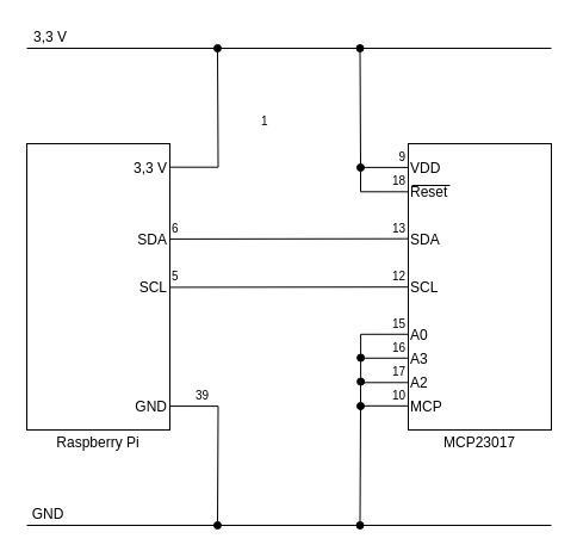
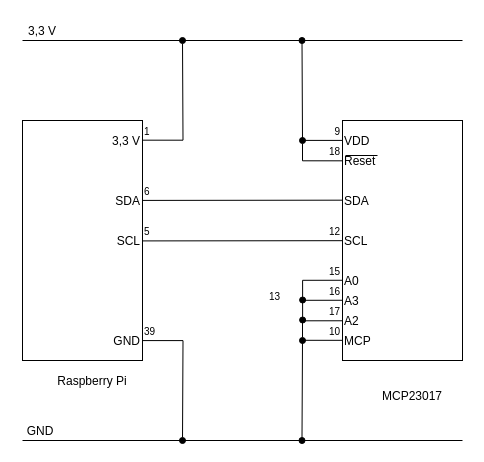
  <mxCell id="0" />
  <mxCell id="1" parent="0" />
  <mxCell id="2" value="" style="rounded=0;whiteSpace=wrap;html=1;" vertex="1" parent="1"><mxGeometry x="22" y="120" width="120" height="240" as="geometry" /></mxCell>
  <mxCell id="3" value="" style="rounded=0;whiteSpace=wrap;html=1;" vertex="1" parent="1"><mxGeometry x="342" y="120" width="120" height="240" as="geometry" /></mxCell>
  <mxCell id="4" value="" style="endArrow=none;html=1;" edge="1" parent="1"><mxGeometry width="50" height="50" relative="1" as="geometry"><mxPoint x="22" y="440" as="sourcePoint" /><mxPoint x="462" y="440" as="targetPoint" /></mxGeometry></mxCell>
  <mxCell id="5" value="" style="endArrow=oval;html=1;exitX=1;exitY=0.917;exitDx=0;exitDy=0;exitPerimeter=0;edgeStyle=orthogonalEdgeStyle;rounded=0;endFill=1;" edge="1" parent="1" source="2"><mxGeometry width="50" height="50" relative="1" as="geometry"><mxPoint x="192" y="380" as="sourcePoint" /><mxPoint x="182" y="440" as="targetPoint" /></mxGeometry></mxCell>
  <mxCell id="6" value="" style="endArrow=none;html=1;" edge="1" parent="1"><mxGeometry width="50" height="50" relative="1" as="geometry"><mxPoint x="22" y="40" as="sourcePoint" /><mxPoint x="462" y="40" as="targetPoint" /></mxGeometry></mxCell>
  <mxCell id="7" value="" style="endArrow=oval;html=1;edgeStyle=orthogonalEdgeStyle;rounded=0;endFill=1;exitX=1.001;exitY=0.082;exitDx=0;exitDy=0;exitPerimeter=0;" edge="1" parent="1" source="2"><mxGeometry width="50" height="50" relative="1" as="geometry"><mxPoint x="152" y="142" as="sourcePoint" /><mxPoint x="182" y="40" as="targetPoint" /></mxGeometry></mxCell>
  <mxCell id="8" value="" style="endArrow=oval;html=1;edgeStyle=orthogonalEdgeStyle;rounded=0;endFill=1;exitX=-0.003;exitY=0.083;exitDx=0;exitDy=0;exitPerimeter=0;" edge="1" parent="1" source="3"><mxGeometry width="50" height="50" relative="1" as="geometry"><mxPoint x="261.81" y="139.966" as="sourcePoint" /><mxPoint x="301.5" y="40" as="targetPoint" /></mxGeometry></mxCell>
  <mxCell id="9" value="" style="endArrow=oval;html=1;exitX=0.002;exitY=0.916;exitDx=0;exitDy=0;exitPerimeter=0;edgeStyle=orthogonalEdgeStyle;rounded=0;endFill=1;" edge="1" parent="1" source="3"><mxGeometry width="50" height="50" relative="1" as="geometry"><mxPoint x="261.81" y="339.966" as="sourcePoint" /><mxPoint x="301.5" y="440" as="targetPoint" /></mxGeometry></mxCell>
  <mxCell id="10" value="" style="endArrow=none;html=1;exitX=1;exitY=0.333;exitDx=0;exitDy=0;exitPerimeter=0;entryX=0.004;entryY=0.332;entryDx=0;entryDy=0;entryPerimeter=0;" edge="1" parent="1" source="2" target="3"><mxGeometry width="50" height="50" relative="1" as="geometry"><mxPoint x="143" y="198" as="sourcePoint" /><mxPoint x="242" y="164.286" as="targetPoint" /></mxGeometry></mxCell>
  <mxCell id="11" value="" style="endArrow=none;html=1;exitX=1;exitY=0.333;exitDx=0;exitDy=0;exitPerimeter=0;entryX=0.004;entryY=0.332;entryDx=0;entryDy=0;entryPerimeter=0;" edge="1" parent="1"><mxGeometry width="50" height="50" relative="1" as="geometry"><mxPoint x="142" y="240.42" as="sourcePoint" /><mxPoint x="342.48" y="240.18" as="targetPoint" /></mxGeometry></mxCell>
  <mxCell id="12" value="" style="endArrow=none;html=1;entryX=-0.003;entryY=0.168;entryDx=0;entryDy=0;entryPerimeter=0;edgeStyle=orthogonalEdgeStyle;rounded=0;endFill=0;startArrow=oval;startFill=1;" edge="1" parent="1" target="3"><mxGeometry width="50" height="50" relative="1" as="geometry"><mxPoint x="302" y="140" as="sourcePoint" /><mxPoint x="282" y="139.444" as="targetPoint" /><Array as="points"><mxPoint x="302" y="160" /></Array></mxGeometry></mxCell>
  <mxCell id="13" value="" style="endArrow=none;html=1;entryX=-0.003;entryY=0.168;entryDx=0;entryDy=0;entryPerimeter=0;edgeStyle=orthogonalEdgeStyle;rounded=0;endFill=0;startArrow=oval;startFill=1;" edge="1" parent="1"><mxGeometry width="50" height="50" relative="1" as="geometry"><mxPoint x="302" y="340" as="sourcePoint" /><mxPoint x="341.556" y="320.278" as="targetPoint" /><Array as="points"><mxPoint x="302" y="320" /></Array></mxGeometry></mxCell>
  <mxCell id="14" value="" style="endArrow=none;html=1;entryX=-0.003;entryY=0.168;entryDx=0;entryDy=0;entryPerimeter=0;edgeStyle=orthogonalEdgeStyle;rounded=0;endFill=0;startArrow=oval;startFill=1;" edge="1" parent="1"><mxGeometry width="50" height="50" relative="1" as="geometry"><mxPoint x="302.111" y="319.5" as="sourcePoint" /><mxPoint x="341.556" y="299.778" as="targetPoint" /><Array as="points"><mxPoint x="302" y="299.5" /></Array></mxGeometry></mxCell>
  <mxCell id="15" value="" style="endArrow=none;html=1;entryX=-0.003;entryY=0.168;entryDx=0;entryDy=0;entryPerimeter=0;edgeStyle=orthogonalEdgeStyle;rounded=0;endFill=0;startArrow=oval;startFill=1;" edge="1" parent="1"><mxGeometry width="50" height="50" relative="1" as="geometry"><mxPoint x="302.111" y="299.5" as="sourcePoint" /><mxPoint x="341.556" y="279.778" as="targetPoint" /><Array as="points"><mxPoint x="302" y="279.5" /></Array></mxGeometry></mxCell>
  <mxCell id="16" value="&lt;p style=&quot;line-height: 100%&quot;&gt;GND&lt;/p&gt;" style="text;html=1;strokeColor=none;fillColor=none;align=right;verticalAlign=middle;whiteSpace=wrap;rounded=0;" vertex="1" parent="1"><mxGeometry x="102" y="330" width="40" height="20" as="geometry" /></mxCell>
- <mxCell id="17" value="&lt;font style=&quot;font-size: 10px ; line-height: 100%&quot;&gt;39&lt;/font&gt;" style="text;html=1;strokeColor=none;fillColor=none;align=left;verticalAlign=bottom;whiteSpace=wrap;rounded=0;spacing=2;" vertex="1" parent="1"><mxGeometry x="162" y="320" width="40" height="20" as="geometry" /></mxCell>
+ <mxCell id="17" value="&lt;font style=&quot;font-size: 10px ; line-height: 100%&quot;&gt;39&lt;/font&gt;" style="text;html=1;strokeColor=none;fillColor=none;align=left;verticalAlign=bottom;whiteSpace=wrap;rounded=0;spacing=2;" vertex="1" parent="1"><mxGeometry x="142" y="320" width="40" height="20" as="geometry" /></mxCell>
  <mxCell id="18" value="&lt;p style=&quot;line-height: 100%&quot;&gt;SCL&lt;/p&gt;" style="text;html=1;strokeColor=none;fillColor=none;align=right;verticalAlign=middle;whiteSpace=wrap;rounded=0;" vertex="1" parent="1"><mxGeometry x="102" y="230" width="40" height="20" as="geometry" /></mxCell>
  <mxCell id="19" value="&lt;p style=&quot;line-height: 100%&quot;&gt;SDA&lt;/p&gt;" style="text;html=1;strokeColor=none;fillColor=none;align=right;verticalAlign=middle;whiteSpace=wrap;rounded=0;" vertex="1" parent="1"><mxGeometry x="102" y="190" width="40" height="20" as="geometry" /></mxCell>
  <mxCell id="20" value="&lt;p style=&quot;line-height: 100%&quot;&gt;3,3 V&lt;/p&gt;" style="text;html=1;strokeColor=none;fillColor=none;align=right;verticalAlign=middle;whiteSpace=wrap;rounded=0;" vertex="1" parent="1"><mxGeometry x="102" y="130" width="40" height="20" as="geometry" /></mxCell>
  <mxCell id="21" value="&lt;font style=&quot;font-size: 10px ; line-height: 100%&quot;&gt;5&lt;/font&gt;" style="text;html=1;strokeColor=none;fillColor=none;align=left;verticalAlign=bottom;whiteSpace=wrap;rounded=0;spacing=2;" vertex="1" parent="1"><mxGeometry x="142" y="220" width="40" height="20" as="geometry" /></mxCell>
  <mxCell id="22" value="&lt;font style=&quot;font-size: 10px ; line-height: 100%&quot;&gt;6&lt;/font&gt;" style="text;html=1;strokeColor=none;fillColor=none;align=left;verticalAlign=bottom;whiteSpace=wrap;rounded=0;spacing=2;" vertex="1" parent="1"><mxGeometry x="142" y="180" width="40" height="20" as="geometry" /></mxCell>
- <mxCell id="23" value="&lt;font style=&quot;font-size: 10px ; line-height: 100%&quot;&gt;1&lt;/font&gt;" style="text;html=1;strokeColor=none;fillColor=none;align=left;verticalAlign=bottom;whiteSpace=wrap;rounded=0;spacing=2;" vertex="1" parent="1"><mxGeometry x="217" y="90" width="40" height="20" as="geometry" /></mxCell>
+ <mxCell id="23" value="&lt;font style=&quot;font-size: 10px ; line-height: 100%&quot;&gt;1&lt;/font&gt;" style="text;html=1;strokeColor=none;fillColor=none;align=left;verticalAlign=bottom;whiteSpace=wrap;rounded=0;spacing=2;" vertex="1" parent="1"><mxGeometry x="142" y="120" width="40" height="20" as="geometry" /></mxCell>
  <mxCell id="24" value="&lt;p style=&quot;line-height: 100%&quot;&gt;MCP&lt;/p&gt;" style="text;html=1;strokeColor=none;fillColor=none;align=left;verticalAlign=middle;whiteSpace=wrap;rounded=0;" vertex="1" parent="1"><mxGeometry x="342.111" y="330" width="40" height="20" as="geometry" /></mxCell>
  <mxCell id="25" value="&lt;font style=&quot;font-size: 10px ; line-height: 100%&quot;&gt;10&lt;/font&gt;" style="text;html=1;strokeColor=none;fillColor=none;align=right;verticalAlign=bottom;whiteSpace=wrap;rounded=0;spacing=2;" vertex="1" parent="1"><mxGeometry x="302" y="320" width="40" height="20" as="geometry" /></mxCell>
  <mxCell id="26" value="&lt;p style=&quot;line-height: 100%&quot;&gt;A2&lt;/p&gt;" style="text;html=1;strokeColor=none;fillColor=none;align=left;verticalAlign=middle;whiteSpace=wrap;rounded=0;" vertex="1" parent="1"><mxGeometry x="342.111" y="310" width="40" height="20" as="geometry" /></mxCell>
  <mxCell id="27" value="&lt;p style=&quot;line-height: 100%&quot;&gt;A3&lt;/p&gt;" style="text;html=1;strokeColor=none;fillColor=none;align=left;verticalAlign=middle;whiteSpace=wrap;rounded=0;" vertex="1" parent="1"><mxGeometry x="342.111" y="290" width="40" height="20" as="geometry" /></mxCell>
  <mxCell id="28" value="&lt;p style=&quot;line-height: 100%&quot;&gt;A0&lt;/p&gt;" style="text;html=1;strokeColor=none;fillColor=none;align=left;verticalAlign=middle;whiteSpace=wrap;rounded=0;" vertex="1" parent="1"><mxGeometry x="342.111" y="270" width="40" height="20" as="geometry" /></mxCell>
  <mxCell id="29" value="&lt;p style=&quot;line-height: 100%&quot;&gt;SCL&lt;/p&gt;" style="text;html=1;strokeColor=none;fillColor=none;align=left;verticalAlign=middle;whiteSpace=wrap;rounded=0;" vertex="1" parent="1"><mxGeometry x="342.111" y="230" width="40" height="20" as="geometry" /></mxCell>
  <mxCell id="30" value="&lt;p style=&quot;line-height: 100%&quot;&gt;SDA&lt;/p&gt;" style="text;html=1;strokeColor=none;fillColor=none;align=left;verticalAlign=middle;whiteSpace=wrap;rounded=0;" vertex="1" parent="1"><mxGeometry x="342.111" y="190" width="40" height="20" as="geometry" /></mxCell>
  <mxCell id="31" value="&lt;p style=&quot;line-height: 100%&quot;&gt;&lt;span&gt;Reset&lt;/span&gt;&lt;br&gt;&lt;/p&gt;" style="text;html=1;strokeColor=none;fillColor=none;align=left;verticalAlign=middle;whiteSpace=wrap;rounded=0;" vertex="1" parent="1"><mxGeometry x="342" y="150" width="40" height="20" as="geometry" /></mxCell>
  <mxCell id="32" value="&lt;p style=&quot;line-height: 100%&quot;&gt;VDD&lt;/p&gt;" style="text;html=1;strokeColor=none;fillColor=none;align=left;verticalAlign=middle;whiteSpace=wrap;rounded=0;" vertex="1" parent="1"><mxGeometry x="342.111" y="130" width="40" height="20" as="geometry" /></mxCell>
  <mxCell id="33" value="&lt;font style=&quot;font-size: 10px ; line-height: 100%&quot;&gt;17&lt;/font&gt;" style="text;html=1;strokeColor=none;fillColor=none;align=right;verticalAlign=bottom;whiteSpace=wrap;rounded=0;spacing=2;" vertex="1" parent="1"><mxGeometry x="302" y="300" width="40" height="20" as="geometry" /></mxCell>
  <mxCell id="34" value="&lt;font style=&quot;font-size: 10px ; line-height: 100%&quot;&gt;16&lt;/font&gt;" style="text;html=1;strokeColor=none;fillColor=none;align=right;verticalAlign=bottom;whiteSpace=wrap;rounded=0;spacing=2;" vertex="1" parent="1"><mxGeometry x="302" y="280" width="40" height="20" as="geometry" /></mxCell>
  <mxCell id="35" value="&lt;font style=&quot;font-size: 10px ; line-height: 100%&quot;&gt;15&lt;/font&gt;" style="text;html=1;strokeColor=none;fillColor=none;align=right;verticalAlign=bottom;whiteSpace=wrap;rounded=0;spacing=2;" vertex="1" parent="1"><mxGeometry x="302" y="260" width="40" height="20" as="geometry" /></mxCell>
  <mxCell id="36" value="&lt;font style=&quot;font-size: 10px ; line-height: 100%&quot;&gt;12&lt;/font&gt;" style="text;html=1;strokeColor=none;fillColor=none;align=right;verticalAlign=bottom;whiteSpace=wrap;rounded=0;spacing=2;" vertex="1" parent="1"><mxGeometry x="302" y="220" width="40" height="20" as="geometry" /></mxCell>
- <mxCell id="37" value="&lt;font style=&quot;font-size: 10px ; line-height: 100%&quot;&gt;13&lt;/font&gt;" style="text;html=1;strokeColor=none;fillColor=none;align=right;verticalAlign=bottom;whiteSpace=wrap;rounded=0;spacing=2;" vertex="1" parent="1"><mxGeometry x="302" y="179.833" width="40" height="20" as="geometry" /></mxCell>
+ <mxCell id="37" value="&lt;font style=&quot;font-size: 10px ; line-height: 100%&quot;&gt;13&lt;/font&gt;" style="text;html=1;strokeColor=none;fillColor=none;align=right;verticalAlign=bottom;whiteSpace=wrap;rounded=0;spacing=2;" vertex="1" parent="1"><mxGeometry x="242" y="284.833" width="40" height="20" as="geometry" /></mxCell>
  <mxCell id="38" value="&lt;font style=&quot;font-size: 10px ; line-height: 100%&quot;&gt;18&lt;/font&gt;" style="text;html=1;strokeColor=none;fillColor=none;align=right;verticalAlign=bottom;whiteSpace=wrap;rounded=0;spacing=2;" vertex="1" parent="1"><mxGeometry x="302" y="139.833" width="40" height="20" as="geometry" /></mxCell>
  <mxCell id="39" value="&lt;font style=&quot;font-size: 10px ; line-height: 100%&quot;&gt;9&lt;br&gt;&lt;/font&gt;" style="text;html=1;strokeColor=none;fillColor=none;align=right;verticalAlign=bottom;whiteSpace=wrap;rounded=0;spacing=2;" vertex="1" parent="1"><mxGeometry x="302" y="119.833" width="40" height="20" as="geometry" /></mxCell>
  <mxCell id="40" value="" style="endArrow=none;html=1;" edge="1" parent="1"><mxGeometry width="50" height="50" relative="1" as="geometry"><mxPoint x="377" y="155" as="sourcePoint" /><mxPoint x="345" y="155" as="targetPoint" /></mxGeometry></mxCell>
  <mxCell id="41" value="&lt;p style=&quot;line-height: 100%&quot;&gt;GND&lt;/p&gt;" style="text;html=1;strokeColor=none;fillColor=none;align=center;verticalAlign=middle;whiteSpace=wrap;rounded=0;" vertex="1" parent="1"><mxGeometry x="20" y="420" width="40" height="20" as="geometry" /></mxCell>
  <mxCell id="42" value="&lt;p style=&quot;line-height: 100%&quot;&gt;3,3 V&lt;/p&gt;" style="text;html=1;strokeColor=none;fillColor=none;align=center;verticalAlign=middle;whiteSpace=wrap;rounded=0;" vertex="1" parent="1"><mxGeometry x="22" y="20" width="40" height="20" as="geometry" /></mxCell>
- <mxCell id="43" value="&lt;p style=&quot;line-height: 100%&quot;&gt;Raspberry Pi&lt;/p&gt;" style="text;html=1;strokeColor=none;fillColor=none;align=center;verticalAlign=middle;whiteSpace=wrap;rounded=0;" vertex="1" parent="1"><mxGeometry x="22" y="360" width="120" height="20" as="geometry" /></mxCell>
- <mxCell id="44" value="&lt;p style=&quot;line-height: 100%&quot;&gt;MCP23017&lt;/p&gt;" style="text;html=1;strokeColor=none;fillColor=none;align=center;verticalAlign=middle;whiteSpace=wrap;rounded=0;" vertex="1" parent="1"><mxGeometry x="342" y="360" width="120" height="20" as="geometry" /></mxCell>
+ <mxCell id="43" value="&lt;p style=&quot;line-height: 100%&quot;&gt;Raspberry Pi&lt;/p&gt;" style="text;html=1;strokeColor=none;fillColor=none;align=center;verticalAlign=middle;whiteSpace=wrap;rounded=0;" vertex="1" parent="1"><mxGeometry x="32" y="370" width="120" height="20" as="geometry" /></mxCell>
+ <mxCell id="44" value="&lt;p style=&quot;line-height: 100%&quot;&gt;MCP23017&lt;/p&gt;" style="text;html=1;strokeColor=none;fillColor=none;align=center;verticalAlign=middle;whiteSpace=wrap;rounded=0;" vertex="1" parent="1"><mxGeometry x="352" y="385" width="120" height="20" as="geometry" /></mxCell>
